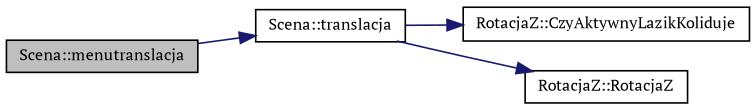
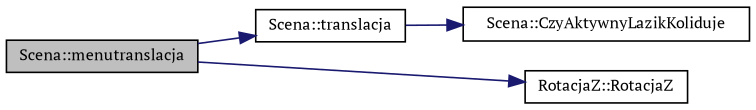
  digraph {
    fontname="PT Serif"
    rankdir=LR
    node [color=black fillcolor=white fontname="PT Serif" fontsize=10 shape=record style=filled]
    edge [color=midnightblue fontname="PT Serif" fontsize=10 labelfontname=FreeSans labelfontsize=10 style=solid]
    n1 [fillcolor=grey75 fontcolor=black height=0.2 label="Scena::menutranslacja" width=0.4]
    n2 [height=0.2 label="Scena::translacja" width=0.4]
-   n3 [height=0.2 label="RotacjaZ::CzyAktywnyLazikKoliduje" width=0.4]
+   n3 [height=0.2 label="Scena::CzyAktywnyLazikKoliduje" width=0.4]
    n4 [height=0.2 label="RotacjaZ::RotacjaZ" width=0.4]
    n1 -> n2
    n2 -> n3
-   n2 -> n4
+   n1 -> n4
  }
